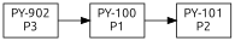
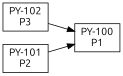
  digraph {
    fontname=Ubuntu
    rankdir=LR
    node [fontname=Ubuntu shape=box]
    edge [fontname=Ubuntu]
-   n1 [label="PY-902\nP3"]
+   n1 [label="PY-102\nP3"]
    n2 [label="PY-100\nP1"]
    n3 [label="PY-101\nP2"]
    n1 -> n2
-   n2 -> n3
+   n3 -> n2
  }
